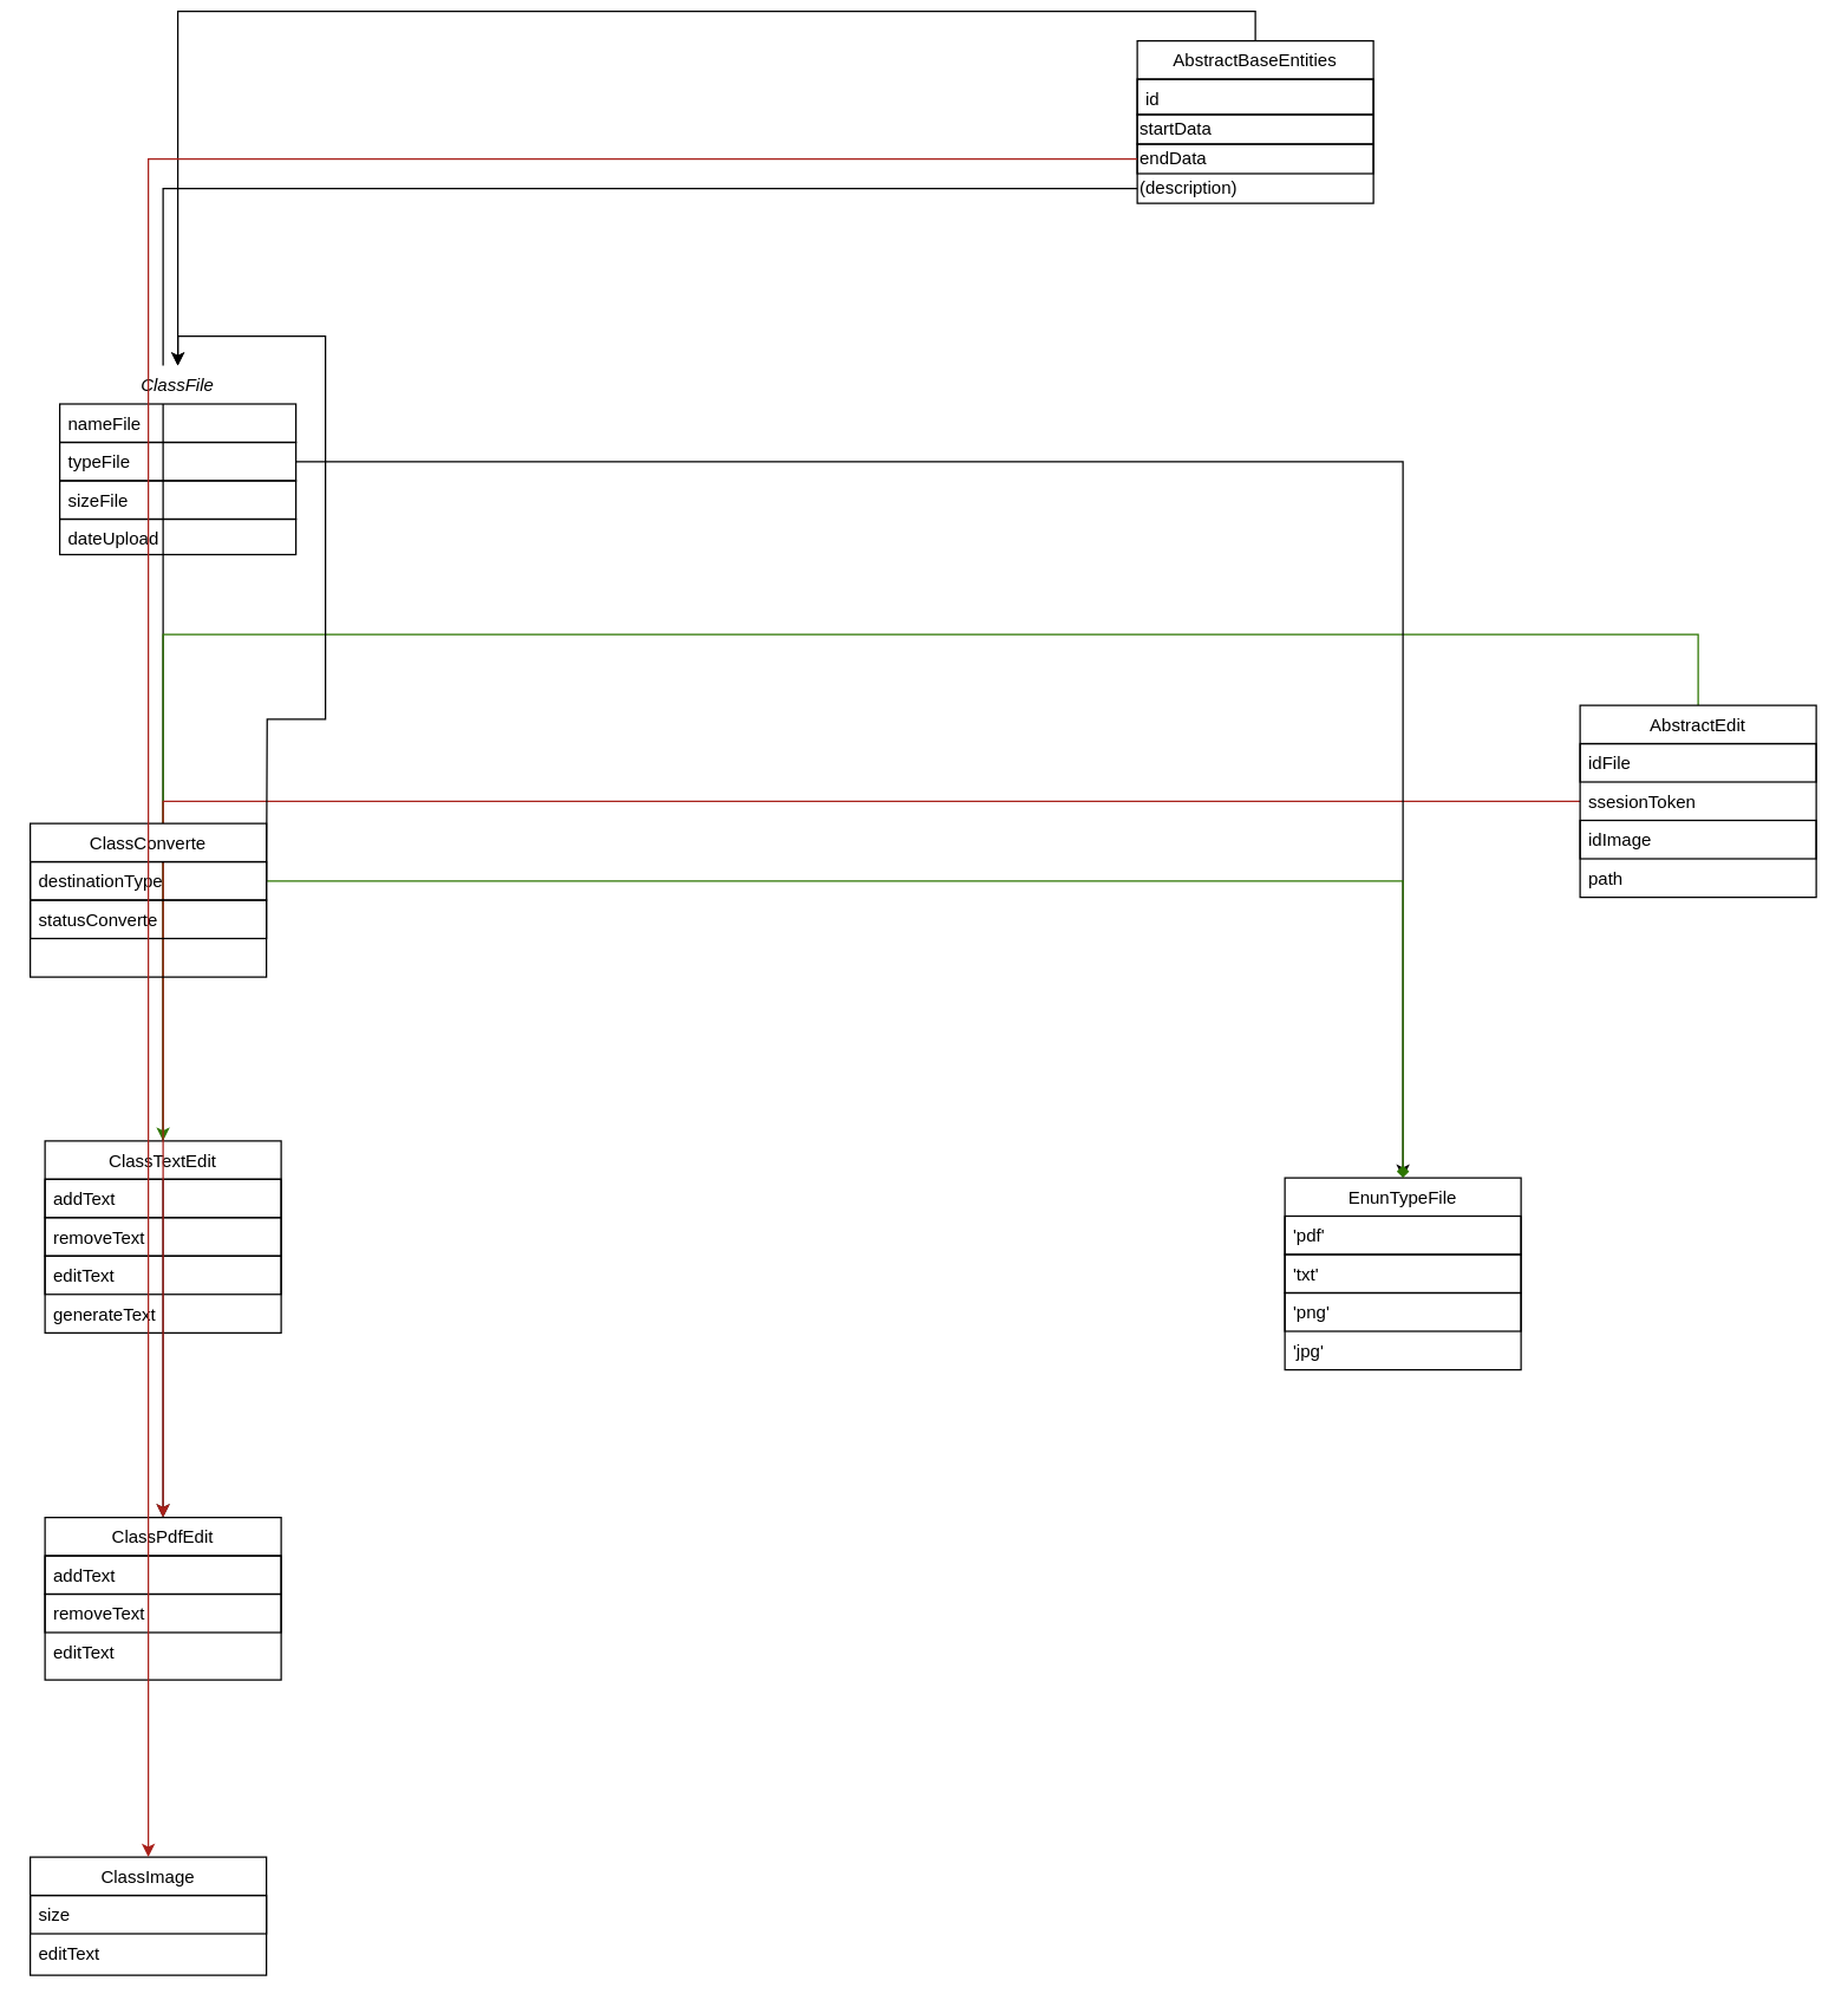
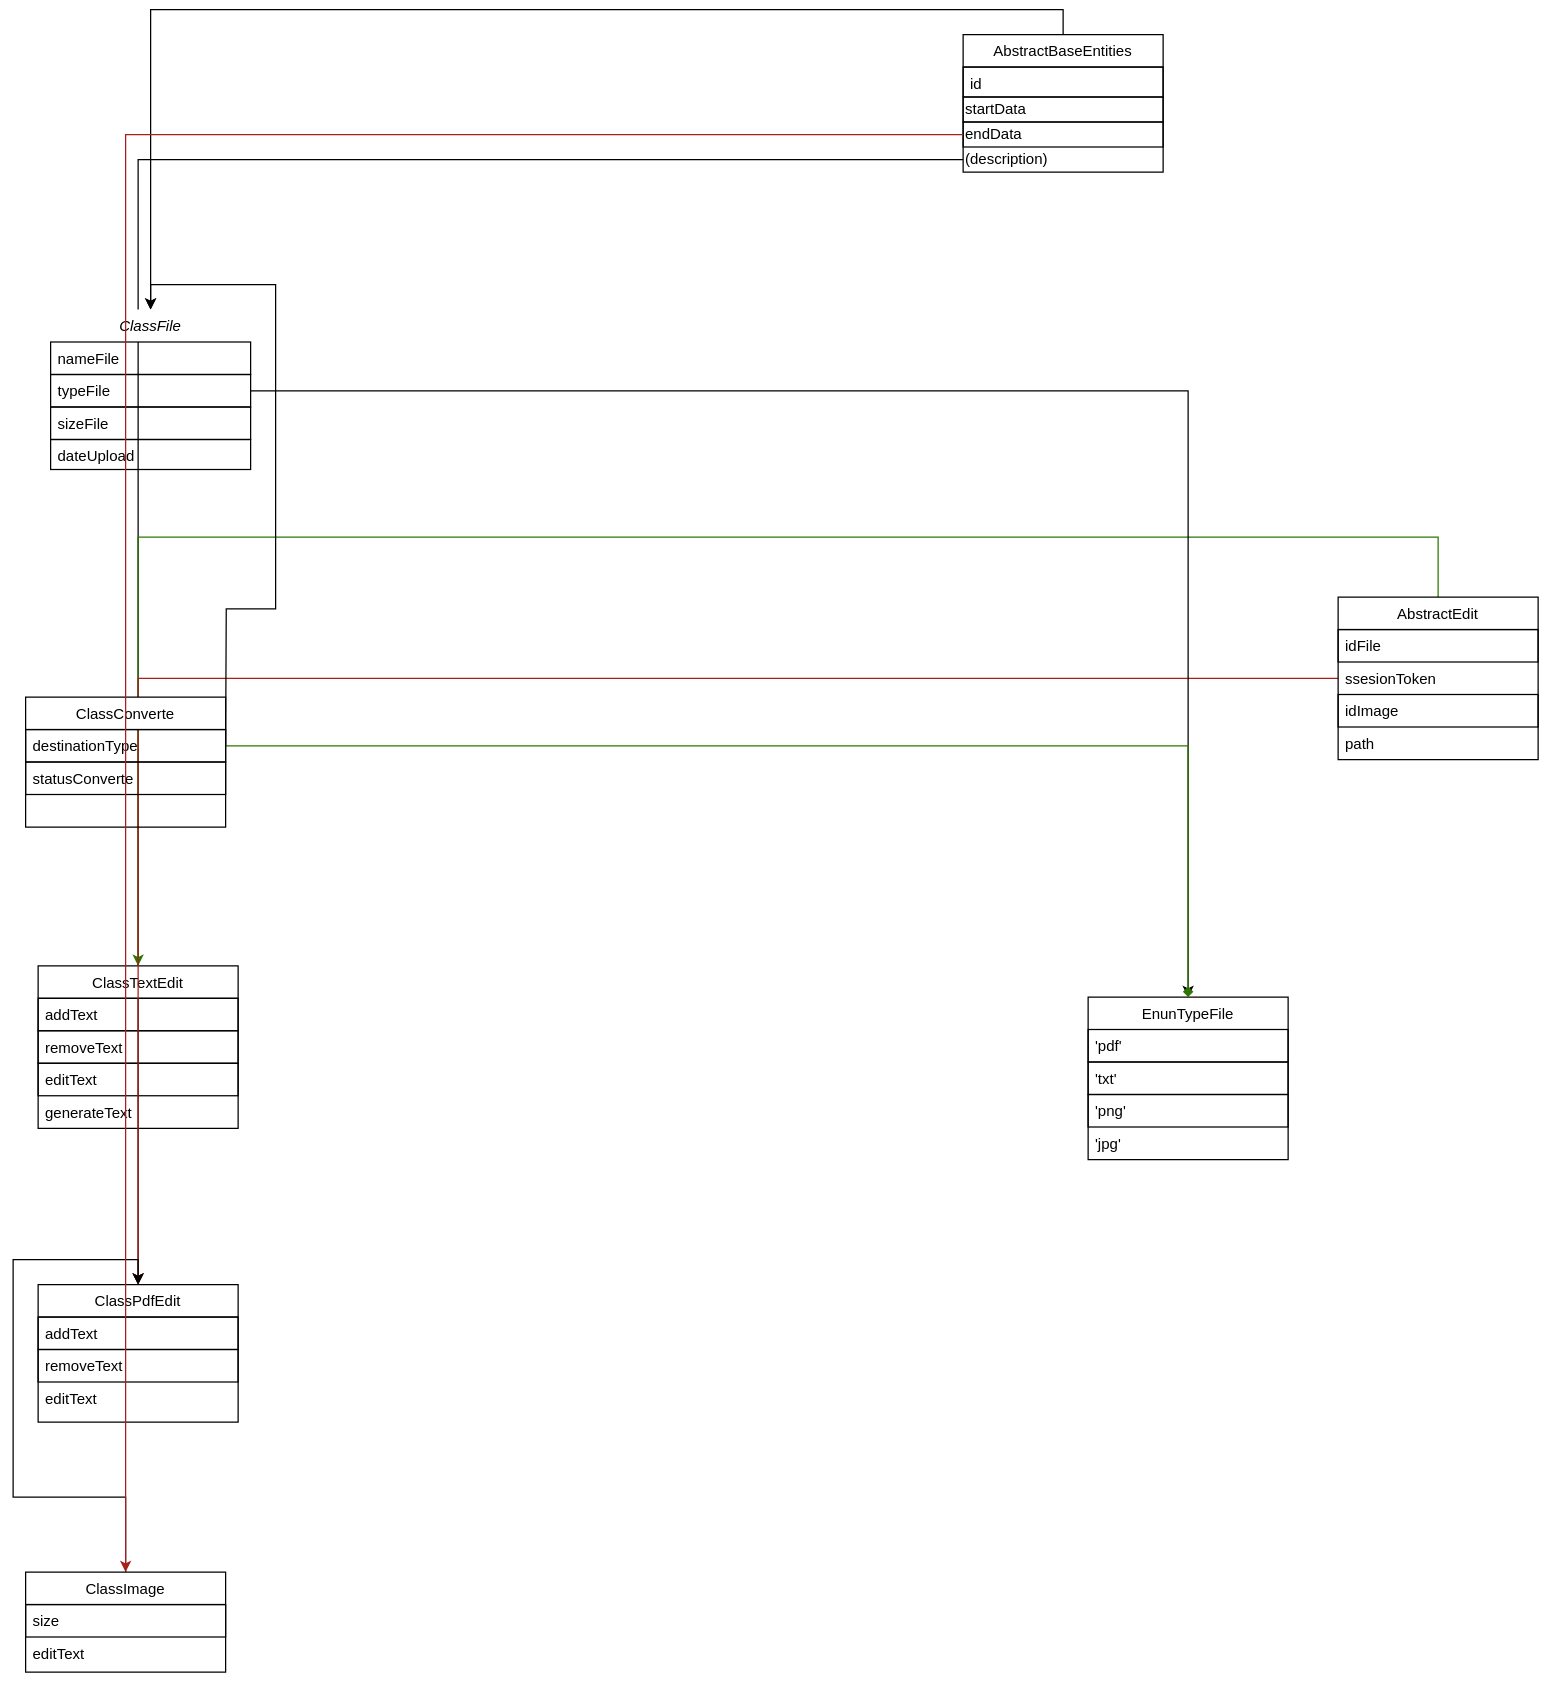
  <mxCell id="0" />
  <mxCell id="1" parent="0" />
  <mxCell id="2" style="edgeStyle=orthogonalEdgeStyle;rounded=0;orthogonalLoop=1;jettySize=auto;html=1;strokeColor=light-dark(#000000,#0000FF);fontColor=#143642;fillColor=#FAE5C7;" edge="1" parent="1" source="12" target="29"><mxGeometry relative="1" as="geometry" /></mxCell>
  <mxCell id="3" value="ClassTextEdit" style="swimlane;fontStyle=0;align=center;verticalAlign=top;childLayout=stackLayout;horizontal=1;startSize=26;horizontalStack=0;resizeParent=1;resizeLast=0;collapsible=1;marginBottom=0;rounded=0;shadow=0;strokeWidth=1;labelBackgroundColor=none;strokeColor=default;" vertex="1" parent="1"><mxGeometry x="30" y="765" width="160" height="130" as="geometry"><mxRectangle x="130" y="380" width="160" height="26" as="alternateBounds" /></mxGeometry></mxCell>
  <mxCell id="4" value="addText" style="text;align=left;verticalAlign=top;spacingLeft=4;spacingRight=4;overflow=hidden;rotatable=0;points=[[0,0.5],[1,0.5]];portConstraint=eastwest;fontStyle=0;labelBackgroundColor=none;strokeColor=default;" vertex="1" parent="3"><mxGeometry y="26" width="160" height="26" as="geometry" /></mxCell>
  <mxCell id="5" value="removeText" style="text;align=left;verticalAlign=top;spacingLeft=4;spacingRight=4;overflow=hidden;rotatable=0;points=[[0,0.5],[1,0.5]];portConstraint=eastwest;labelBackgroundColor=none;strokeColor=default;" vertex="1" parent="3"><mxGeometry y="52" width="160" height="26" as="geometry" /></mxCell>
  <mxCell id="6" value="editText" style="text;align=left;verticalAlign=top;spacingLeft=4;spacingRight=4;overflow=hidden;rotatable=0;points=[[0,0.5],[1,0.5]];portConstraint=eastwest;labelBackgroundColor=none;strokeColor=default;" vertex="1" parent="3"><mxGeometry y="78" width="160" height="26" as="geometry" /></mxCell>
  <mxCell id="7" value="generateText" style="text;align=left;verticalAlign=top;spacingLeft=4;spacingRight=4;overflow=hidden;rotatable=0;points=[[0,0.5],[1,0.5]];portConstraint=eastwest;labelBackgroundColor=none;strokeColor=none;" vertex="1" parent="3"><mxGeometry y="104" width="160" height="26" as="geometry" /></mxCell>
  <mxCell id="8" value="AbstractBaseEntities&#10;" style="swimlane;fontStyle=0;align=center;verticalAlign=top;childLayout=stackLayout;horizontal=1;startSize=26;horizontalStack=0;resizeParent=1;resizeLast=0;collapsible=1;marginBottom=0;rounded=0;shadow=0;strokeWidth=1;labelBackgroundColor=none;strokeColor=default;fillStyle=hatch;" vertex="1" parent="1"><mxGeometry x="770" y="20" width="160" height="110" as="geometry"><mxRectangle x="340" y="380" width="170" height="26" as="alternateBounds" /></mxGeometry></mxCell>
  <mxCell id="9" value="id" style="text;align=left;verticalAlign=top;spacingLeft=4;spacingRight=4;overflow=hidden;rotatable=0;points=[[0,0.5],[1,0.5]];portConstraint=eastwest;labelBackgroundColor=none;strokeColor=default;" vertex="1" parent="8"><mxGeometry y="26" width="160" height="24" as="geometry" /></mxCell>
  <mxCell id="10" value="startData" style="text;align=left;html=1;verticalAlign=middle;whiteSpace=wrap;rounded=0;strokeColor=default;" vertex="1" parent="8"><mxGeometry y="50" width="160" height="20" as="geometry" /></mxCell>
  <mxCell id="11" value="endData" style="text;align=left;html=1;verticalAlign=middle;whiteSpace=wrap;rounded=0;strokeColor=default;" vertex="1" parent="8"><mxGeometry y="70" width="160" height="20" as="geometry" /></mxCell>
  <mxCell id="12" value="(description)" style="text;align=left;html=1;verticalAlign=middle;whiteSpace=wrap;rounded=0;strokeColor=none;" vertex="1" parent="8"><mxGeometry y="90" width="160" height="20" as="geometry" /></mxCell>
  <mxCell id="13" value="EnunTypeFile" style="swimlane;fontStyle=0;align=center;verticalAlign=top;childLayout=stackLayout;horizontal=1;startSize=26;horizontalStack=0;resizeParent=1;resizeLast=0;collapsible=1;marginBottom=0;rounded=0;shadow=0;strokeWidth=1;swimlaneLine=0;labelBackgroundColor=none;strokeColor=default;" parent="1" vertex="1"><mxGeometry x="870" y="790" width="160" height="130" as="geometry"><mxRectangle x="550" y="140" width="160" height="26" as="alternateBounds" /></mxGeometry></mxCell>
  <mxCell id="14" value="'pdf'" style="text;align=left;verticalAlign=top;spacingLeft=4;spacingRight=4;overflow=hidden;rotatable=0;points=[[0,0.5],[1,0.5]];portConstraint=eastwest;labelBackgroundColor=none;strokeColor=default;" parent="13" vertex="1"><mxGeometry y="26" width="160" height="26" as="geometry" /></mxCell>
  <mxCell id="15" value="'txt'" style="text;align=left;verticalAlign=top;spacingLeft=4;spacingRight=4;overflow=hidden;rotatable=0;points=[[0,0.5],[1,0.5]];portConstraint=eastwest;rounded=0;shadow=0;html=0;labelBackgroundColor=none;strokeColor=default;" parent="13" vertex="1"><mxGeometry y="52" width="160" height="26" as="geometry" /></mxCell>
  <mxCell id="16" value="'png'" style="text;align=left;verticalAlign=top;spacingLeft=4;spacingRight=4;overflow=hidden;rotatable=0;points=[[0,0.5],[1,0.5]];portConstraint=eastwest;rounded=0;shadow=0;html=0;labelBackgroundColor=none;strokeColor=default;" parent="13" vertex="1"><mxGeometry y="78" width="160" height="26" as="geometry" /></mxCell>
  <mxCell id="17" value="'jpg'" style="text;align=left;verticalAlign=top;spacingLeft=4;spacingRight=4;overflow=hidden;rotatable=0;points=[[0,0.5],[1,0.5]];portConstraint=eastwest;rounded=0;shadow=0;html=0;labelBackgroundColor=none;strokeColor=none;" parent="13" vertex="1"><mxGeometry y="104" width="160" height="26" as="geometry" /></mxCell>
  <mxCell id="18" style="edgeStyle=orthogonalEdgeStyle;rounded=0;orthogonalLoop=1;jettySize=auto;html=1;strokeColor=light-dark(#2D7600,#0000FF);fontColor=#143642;fillColor=#60a917;exitX=0.5;exitY=0;exitDx=0;exitDy=0;" edge="1" parent="1" source="20" target="3"><mxGeometry relative="1" as="geometry"><Array as="points"><mxPoint x="1150" y="442" /><mxPoint x="1150" y="422" /><mxPoint x="110" y="422" /></Array></mxGeometry></mxCell>
  <mxCell id="19" style="edgeStyle=orthogonalEdgeStyle;rounded=0;orthogonalLoop=1;jettySize=auto;html=1;entryX=0.5;entryY=0;entryDx=0;entryDy=0;strokeColor=light-dark(#A8201A,#0000FF);fontColor=#143642;fillColor=#FAE5C7;" edge="1" parent="1" source="20" target="29"><mxGeometry relative="1" as="geometry" /></mxCell>
  <mxCell id="20" value="AbstractEdit" style="swimlane;fontStyle=0;align=center;verticalAlign=top;childLayout=stackLayout;horizontal=1;startSize=26;horizontalStack=0;resizeParent=1;resizeLast=0;collapsible=1;marginBottom=0;rounded=0;shadow=0;strokeWidth=1;labelBackgroundColor=none;strokeColor=default;" parent="1" vertex="1"><mxGeometry x="1070" y="470" width="160" height="130" as="geometry"><mxRectangle x="340" y="380" width="170" height="26" as="alternateBounds" /></mxGeometry></mxCell>
  <mxCell id="21" value="idFile" style="text;align=left;verticalAlign=top;spacingLeft=4;spacingRight=4;overflow=hidden;rotatable=0;points=[[0,0.5],[1,0.5]];portConstraint=eastwest;labelBackgroundColor=none;strokeColor=default;" parent="20" vertex="1"><mxGeometry y="26" width="160" height="26" as="geometry" /></mxCell>
  <mxCell id="22" value="ssesionToken    " style="text;align=left;verticalAlign=top;spacingLeft=4;spacingRight=4;overflow=hidden;rotatable=0;points=[[0,0.5],[1,0.5]];portConstraint=eastwest;labelBackgroundColor=none;strokeColor=none;" vertex="1" parent="20"><mxGeometry y="52" width="160" height="26" as="geometry" /></mxCell>
  <mxCell id="23" value="idImage" style="text;align=left;verticalAlign=top;spacingLeft=4;spacingRight=4;overflow=hidden;rotatable=0;points=[[0,0.5],[1,0.5]];portConstraint=eastwest;labelBackgroundColor=none;strokeColor=default;" vertex="1" parent="20"><mxGeometry y="78" width="160" height="26" as="geometry" /></mxCell>
  <mxCell id="24" value="path" style="text;align=left;verticalAlign=top;spacingLeft=4;spacingRight=4;overflow=hidden;rotatable=0;points=[[0,0.5],[1,0.5]];portConstraint=eastwest;labelBackgroundColor=none;strokeColor=none;" vertex="1" parent="20"><mxGeometry y="104" width="160" height="26" as="geometry" /></mxCell>
  <mxCell id="25" style="edgeStyle=orthogonalEdgeStyle;rounded=0;orthogonalLoop=1;jettySize=auto;html=1;entryX=0.5;entryY=0;entryDx=0;entryDy=0;fontColor=#143642;strokeColor=default;" edge="1" parent="1" source="35" target="13"><mxGeometry relative="1" as="geometry" /></mxCell>
  <mxCell id="26" style="edgeStyle=orthogonalEdgeStyle;rounded=0;orthogonalLoop=1;jettySize=auto;html=1;entryX=0.5;entryY=0;entryDx=0;entryDy=0;fontColor=#143642;strokeColor=default;" edge="1" parent="1" target="33"><mxGeometry relative="1" as="geometry"><mxPoint x="180" y="589" as="sourcePoint" /><mxPoint x="330" y="289" as="targetPoint" /></mxGeometry></mxCell>
  <mxCell id="27" style="edgeStyle=orthogonalEdgeStyle;rounded=0;orthogonalLoop=1;jettySize=auto;html=1;entryX=0.5;entryY=0;entryDx=0;entryDy=0;fontColor=#143642;strokeColor=#2D7600;fillColor=#60a917;endArrow=diamond;" edge="1" parent="1" source="39" target="13"><mxGeometry relative="1" as="geometry" /></mxCell>
  <mxCell id="28" style="edgeStyle=orthogonalEdgeStyle;rounded=0;orthogonalLoop=1;jettySize=auto;html=1;exitX=0.5;exitY=0;exitDx=0;exitDy=0;entryX=0.5;entryY=0;entryDx=0;entryDy=0;fontColor=#143642;strokeColor=light-dark(#000000,#0000FF);" edge="1" parent="1" source="8" target="33"><mxGeometry relative="1" as="geometry" /></mxCell>
  <mxCell id="29" value="ClassPdfEdit" style="swimlane;fontStyle=0;align=center;verticalAlign=top;childLayout=stackLayout;horizontal=1;startSize=26;horizontalStack=0;resizeParent=1;resizeLast=0;collapsible=1;marginBottom=0;rounded=0;shadow=0;strokeWidth=1;labelBackgroundColor=none;strokeColor=default;" vertex="1" parent="1"><mxGeometry x="30" y="1020" width="160" height="110" as="geometry"><mxRectangle x="130" y="380" width="160" height="26" as="alternateBounds" /></mxGeometry></mxCell>
  <mxCell id="30" value="addText" style="text;align=left;verticalAlign=top;spacingLeft=4;spacingRight=4;overflow=hidden;rotatable=0;points=[[0,0.5],[1,0.5]];portConstraint=eastwest;fontStyle=0;labelBackgroundColor=none;strokeColor=default;" vertex="1" parent="29"><mxGeometry y="26" width="160" height="26" as="geometry" /></mxCell>
  <mxCell id="31" value="removeText" style="text;align=left;verticalAlign=top;spacingLeft=4;spacingRight=4;overflow=hidden;rotatable=0;points=[[0,0.5],[1,0.5]];portConstraint=eastwest;labelBackgroundColor=none;strokeColor=default;" vertex="1" parent="29"><mxGeometry y="52" width="160" height="26" as="geometry" /></mxCell>
  <mxCell id="32" value="editText" style="text;align=left;verticalAlign=top;spacingLeft=4;spacingRight=4;overflow=hidden;rotatable=0;points=[[0,0.5],[1,0.5]];portConstraint=eastwest;labelBackgroundColor=none;strokeColor=none;" vertex="1" parent="29"><mxGeometry y="78" width="160" height="26" as="geometry" /></mxCell>
  <mxCell id="33" value="ClassFile" style="swimlane;fontStyle=2;align=center;verticalAlign=top;childLayout=stackLayout;horizontal=1;startSize=26;horizontalStack=0;resizeParent=1;resizeLast=0;collapsible=1;marginBottom=0;rounded=0;shadow=0;strokeWidth=1;labelBackgroundColor=none;strokeColor=none;" parent="1" vertex="1"><mxGeometry x="40" y="240" width="160" height="130" as="geometry"><mxRectangle x="230" y="140" width="160" height="26" as="alternateBounds" /></mxGeometry></mxCell>
  <mxCell id="34" value="nameFile" style="text;align=left;verticalAlign=top;spacingLeft=4;spacingRight=4;overflow=hidden;rotatable=0;points=[[0,0.5],[1,0.5]];portConstraint=eastwest;rounded=0;shadow=0;html=0;labelBackgroundColor=none;strokeColor=default;" parent="33" vertex="1"><mxGeometry y="26" width="160" height="26" as="geometry" /></mxCell>
  <mxCell id="35" value="typeFile" style="text;align=left;verticalAlign=middle;spacingLeft=4;spacingRight=4;overflow=hidden;rotatable=0;points=[[0,0.5],[1,0.5]];portConstraint=eastwest;rounded=0;shadow=0;labelBackgroundColor=none;labelBorderColor=none;textShadow=0;strokeColor=default;" parent="33" vertex="1"><mxGeometry y="52" width="160" height="26" as="geometry" /></mxCell>
  <mxCell id="36" value="sizeFile" style="text;align=left;verticalAlign=top;spacingLeft=4;spacingRight=4;overflow=hidden;rotatable=0;points=[[0,0.5],[1,0.5]];portConstraint=eastwest;rounded=0;shadow=0;html=0;labelBackgroundColor=none;strokeColor=default;" vertex="1" parent="33"><mxGeometry y="78" width="160" height="26" as="geometry" /></mxCell>
  <mxCell id="37" value="dateUpload" style="text;align=left;verticalAlign=top;spacingLeft=4;spacingRight=4;overflow=hidden;rotatable=0;points=[[0,0.5],[1,0.5]];portConstraint=eastwest;labelBackgroundColor=none;strokeColor=default;" parent="33" vertex="1"><mxGeometry y="104" width="160" height="24" as="geometry" /></mxCell>
  <mxCell id="38" value="ClassConverte&#10;" style="swimlane;fontStyle=0;align=center;verticalAlign=top;childLayout=stackLayout;horizontal=1;startSize=26;horizontalStack=0;resizeParent=1;resizeLast=0;collapsible=1;marginBottom=0;rounded=0;shadow=0;strokeWidth=1;labelBackgroundColor=none;strokeColor=default;" parent="1" vertex="1"><mxGeometry x="20" y="550" width="160" height="104" as="geometry"><mxRectangle x="130" y="380" width="160" height="26" as="alternateBounds" /></mxGeometry></mxCell>
  <mxCell id="39" value="destinationType" style="text;align=left;verticalAlign=top;spacingLeft=4;spacingRight=4;overflow=hidden;rotatable=0;points=[[0,0.5],[1,0.5]];portConstraint=eastwest;fontStyle=0;labelBackgroundColor=none;strokeColor=default;" parent="38" vertex="1"><mxGeometry y="26" width="160" height="26" as="geometry" /></mxCell>
  <mxCell id="40" value="statusConverte" style="text;align=left;verticalAlign=top;spacingLeft=4;spacingRight=4;overflow=hidden;rotatable=0;points=[[0,0.5],[1,0.5]];portConstraint=eastwest;labelBackgroundColor=none;strokeColor=default;" parent="38" vertex="1"><mxGeometry y="52" width="160" height="26" as="geometry" /></mxCell>
+ <mxCell id="41" style="edgeStyle=orthogonalEdgeStyle;rounded=0;orthogonalLoop=1;jettySize=auto;html=1;entryX=0.5;entryY=0;entryDx=0;entryDy=0;strokeColor=default;fontColor=#143642;fillColor=#FAE5C7;" edge="1" parent="1" source="42" target="29"><mxGeometry relative="1" as="geometry" /></mxCell>
  <mxCell id="42" value="ClassImage" style="swimlane;fontStyle=0;align=center;verticalAlign=top;childLayout=stackLayout;horizontal=1;startSize=26;horizontalStack=0;resizeParent=1;resizeLast=0;collapsible=1;marginBottom=0;rounded=0;shadow=0;strokeWidth=1;labelBackgroundColor=none;strokeColor=default;" vertex="1" parent="1"><mxGeometry x="20" y="1250" width="160" height="80" as="geometry"><mxRectangle x="130" y="380" width="160" height="26" as="alternateBounds" /></mxGeometry></mxCell>
  <mxCell id="43" value="size" style="text;align=left;verticalAlign=top;spacingLeft=4;spacingRight=4;overflow=hidden;rotatable=0;points=[[0,0.5],[1,0.5]];portConstraint=eastwest;labelBackgroundColor=none;strokeColor=default;" vertex="1" parent="42"><mxGeometry y="26" width="160" height="26" as="geometry" /></mxCell>
  <mxCell id="44" value="editText" style="text;align=left;verticalAlign=top;spacingLeft=4;spacingRight=4;overflow=hidden;rotatable=0;points=[[0,0.5],[1,0.5]];portConstraint=eastwest;labelBackgroundColor=none;strokeColor=none;" vertex="1" parent="42"><mxGeometry y="52" width="160" height="22" as="geometry" /></mxCell>
  <mxCell id="45" style="edgeStyle=orthogonalEdgeStyle;rounded=0;orthogonalLoop=1;jettySize=auto;html=1;strokeColor=light-dark(#A8201A,#0000FF);fontColor=#143642;fillColor=#FAE5C7;" edge="1" parent="1" source="11" target="42"><mxGeometry relative="1" as="geometry" /></mxCell>
